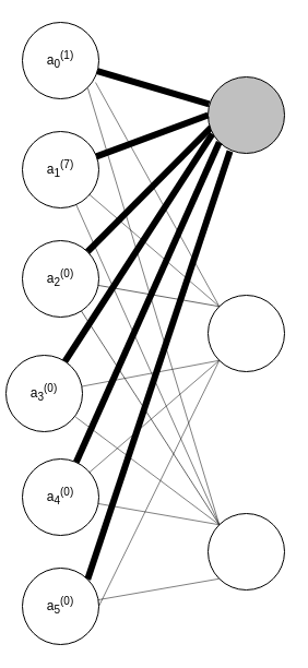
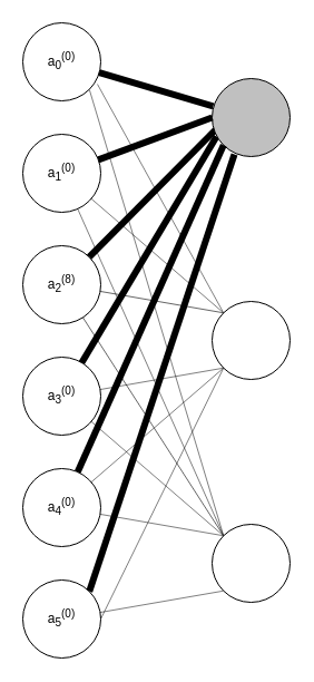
  <mxCell id="0" />
  <mxCell id="1" parent="0" />
  <mxCell id="2" style="rounded=0;orthogonalLoop=1;jettySize=auto;html=1;entryX=0;entryY=0;entryDx=0;entryDy=0;strokeWidth=1;opacity=60;endArrow=none;endFill=0;" edge="1" parent="1" source="4" target="26"><mxGeometry relative="1" as="geometry" /></mxCell>
  <mxCell id="3" style="rounded=0;orthogonalLoop=1;jettySize=auto;html=1;entryX=0.043;entryY=0.657;entryDx=0;entryDy=0;strokeWidth=6;entryPerimeter=0;endArrow=none;endFill=0;" edge="1" parent="1" source="4" target="17"><mxGeometry relative="1" as="geometry" /></mxCell>
- <mxCell id="4" value="a&lt;sub&gt;2&lt;/sub&gt;&lt;sup&gt;(0)&lt;/sup&gt;" style="ellipse;whiteSpace=wrap;html=1;" vertex="1" parent="1"><mxGeometry x="20" y="220" width="70" height="70" as="geometry" /></mxCell>
+ <mxCell id="4" value="a&lt;sub&gt;2&lt;/sub&gt;&lt;sup&gt;(8)&lt;/sup&gt;" style="ellipse;whiteSpace=wrap;html=1;" vertex="1" parent="1"><mxGeometry x="20" y="220" width="70" height="70" as="geometry" /></mxCell>
  <mxCell id="5" style="rounded=0;orthogonalLoop=1;jettySize=auto;html=1;entryX=0;entryY=0;entryDx=0;entryDy=0;opacity=50;endArrow=none;endFill=0;" edge="1" parent="1" source="7" target="26"><mxGeometry relative="1" as="geometry" /></mxCell>
  <mxCell id="6" style="rounded=0;orthogonalLoop=1;jettySize=auto;html=1;entryX=0.057;entryY=0.743;entryDx=0;entryDy=0;entryPerimeter=0;strokeWidth=6;endArrow=none;endFill=0;" edge="1" parent="1" source="7" target="17"><mxGeometry relative="1" as="geometry" /></mxCell>
- <mxCell id="7" value="a&lt;sub&gt;3&lt;/sub&gt;&lt;sup&gt;(0)&lt;/sup&gt;" style="ellipse;whiteSpace=wrap;html=1;" vertex="1" parent="1"><mxGeometry x="5" y="325" width="70" height="70" as="geometry" /></mxCell>
+ <mxCell id="7" value="a&lt;sub&gt;3&lt;/sub&gt;&lt;sup&gt;(0)&lt;/sup&gt;" style="ellipse;whiteSpace=wrap;html=1;" vertex="1" parent="1"><mxGeometry x="20" y="320" width="70" height="70" as="geometry" /></mxCell>
  <mxCell id="8" value="" style="ellipse;whiteSpace=wrap;html=1;" vertex="1" parent="1"><mxGeometry x="190" y="270" width="70" height="70" as="geometry" /></mxCell>
  <mxCell id="9" style="rounded=0;orthogonalLoop=1;jettySize=auto;html=1;entryX=0;entryY=0;entryDx=0;entryDy=0;strokeWidth=1;shadow=0;opacity=60;endArrow=none;endFill=0;" edge="1" parent="1" source="4" target="8"><mxGeometry relative="1" as="geometry" /></mxCell>
  <mxCell id="10" style="rounded=0;orthogonalLoop=1;jettySize=auto;html=1;entryX=0;entryY=1;entryDx=0;entryDy=0;opacity=50;endArrow=none;endFill=0;" edge="1" parent="1" source="7" target="8"><mxGeometry relative="1" as="geometry" /></mxCell>
  <mxCell id="11" style="rounded=0;orthogonalLoop=1;jettySize=auto;html=1;entryX=0;entryY=0;entryDx=0;entryDy=0;opacity=50;exitX=0.957;exitY=0.786;exitDx=0;exitDy=0;exitPerimeter=0;endArrow=none;endFill=0;" edge="1" parent="1" source="13" target="8"><mxGeometry relative="1" as="geometry" /></mxCell>
  <mxCell id="12" style="rounded=0;orthogonalLoop=1;jettySize=auto;html=1;entryX=0;entryY=0;entryDx=0;entryDy=0;exitX=1;exitY=1;exitDx=0;exitDy=0;opacity=50;endArrow=none;endFill=0;" edge="1" parent="1" source="13" target="26"><mxGeometry relative="1" as="geometry" /></mxCell>
- <mxCell id="13" value="a&lt;sub&gt;0&lt;/sub&gt;&lt;sup&gt;(1)&lt;/sup&gt;" style="ellipse;whiteSpace=wrap;html=1;" vertex="1" parent="1"><mxGeometry x="20" y="20" width="70" height="70" as="geometry" /></mxCell>
+ <mxCell id="13" value="a&lt;sub&gt;0&lt;/sub&gt;&lt;sup&gt;(0)&lt;/sup&gt;" style="ellipse;whiteSpace=wrap;html=1;" vertex="1" parent="1"><mxGeometry x="20" y="20" width="70" height="70" as="geometry" /></mxCell>
  <mxCell id="14" style="rounded=0;orthogonalLoop=1;jettySize=auto;html=1;entryX=0;entryY=0;entryDx=0;entryDy=0;opacity=50;endArrow=none;endFill=0;" edge="1" parent="1" source="16" target="8"><mxGeometry relative="1" as="geometry" /></mxCell>
  <mxCell id="15" style="rounded=0;orthogonalLoop=1;jettySize=auto;html=1;entryX=0;entryY=0;entryDx=0;entryDy=0;opacity=50;endArrow=none;endFill=0;" edge="1" parent="1" source="16" target="26"><mxGeometry relative="1" as="geometry" /></mxCell>
- <mxCell id="16" value="a&lt;sub&gt;1&lt;/sub&gt;&lt;sup&gt;(7)&lt;/sup&gt;" style="ellipse;whiteSpace=wrap;html=1;" vertex="1" parent="1"><mxGeometry x="20" y="120" width="70" height="70" as="geometry" /></mxCell>
+ <mxCell id="16" value="a&lt;sub&gt;1&lt;/sub&gt;&lt;sup&gt;(0)&lt;/sup&gt;" style="ellipse;whiteSpace=wrap;html=1;" vertex="1" parent="1"><mxGeometry x="20" y="120" width="70" height="70" as="geometry" /></mxCell>
  <mxCell id="17" value="" style="ellipse;whiteSpace=wrap;html=1;fillColor=#c0c0c0;" vertex="1" parent="1"><mxGeometry x="190" y="70" width="70" height="70" as="geometry" /></mxCell>
  <mxCell id="18" style="rounded=0;orthogonalLoop=1;jettySize=auto;html=1;strokeWidth=6;endArrow=none;endFill=0;entryX=0.014;entryY=0.357;entryDx=0;entryDy=0;entryPerimeter=0;" edge="1" parent="1" source="13" target="17"><mxGeometry relative="1" as="geometry"><mxPoint x="200" y="90" as="targetPoint" /></mxGeometry></mxCell>
  <mxCell id="19" style="rounded=0;orthogonalLoop=1;jettySize=auto;html=1;entryX=0;entryY=0.5;entryDx=0;entryDy=0;strokeWidth=6;endArrow=none;endFill=0;" edge="1" parent="1" source="16" target="17"><mxGeometry relative="1" as="geometry" /></mxCell>
  <mxCell id="20" style="rounded=0;orthogonalLoop=1;jettySize=auto;html=1;entryX=0;entryY=1;entryDx=0;entryDy=0;opacity=50;endArrow=none;endFill=0;" edge="1" parent="1" source="22" target="8"><mxGeometry relative="1" as="geometry" /></mxCell>
  <mxCell id="21" style="rounded=0;orthogonalLoop=1;jettySize=auto;html=1;entryX=0;entryY=1;entryDx=0;entryDy=0;strokeWidth=6;endArrow=none;endFill=0;" edge="1" parent="1" source="22" target="17"><mxGeometry relative="1" as="geometry" /></mxCell>
  <mxCell id="22" value="a&lt;sub&gt;4&lt;/sub&gt;&lt;sup&gt;(0)&lt;/sup&gt;" style="ellipse;whiteSpace=wrap;html=1;" vertex="1" parent="1"><mxGeometry x="20" y="420" width="70" height="70" as="geometry" /></mxCell>
  <mxCell id="23" style="rounded=0;orthogonalLoop=1;jettySize=auto;html=1;exitX=1;exitY=0.5;exitDx=0;exitDy=0;entryX=0;entryY=1;entryDx=0;entryDy=0;opacity=50;endArrow=none;endFill=0;" edge="1" parent="1" source="25" target="8"><mxGeometry relative="1" as="geometry" /></mxCell>
  <mxCell id="24" style="rounded=0;orthogonalLoop=1;jettySize=auto;html=1;entryX=0.286;entryY=0.971;entryDx=0;entryDy=0;exitX=1;exitY=0;exitDx=0;exitDy=0;entryPerimeter=0;strokeWidth=6;endArrow=none;endFill=0;" edge="1" parent="1" source="25" target="17"><mxGeometry relative="1" as="geometry" /></mxCell>
  <mxCell id="25" value="a&lt;sub&gt;5&lt;/sub&gt;&lt;sup&gt;(0)&lt;/sup&gt;" style="ellipse;whiteSpace=wrap;html=1;" vertex="1" parent="1"><mxGeometry x="20" y="520" width="70" height="70" as="geometry" /></mxCell>
  <mxCell id="26" value="" style="ellipse;whiteSpace=wrap;html=1;" vertex="1" parent="1"><mxGeometry x="190" y="470" width="70" height="70" as="geometry" /></mxCell>
  <mxCell id="27" style="rounded=0;orthogonalLoop=1;jettySize=auto;html=1;entryX=0;entryY=0;entryDx=0;entryDy=0;opacity=50;endArrow=none;endFill=0;" edge="1" parent="1" source="22" target="26"><mxGeometry relative="1" as="geometry" /></mxCell>
  <mxCell id="28" style="rounded=0;orthogonalLoop=1;jettySize=auto;html=1;entryX=0;entryY=1;entryDx=0;entryDy=0;opacity=50;endArrow=none;endFill=0;" edge="1" parent="1" source="25" target="26"><mxGeometry relative="1" as="geometry" /></mxCell>
